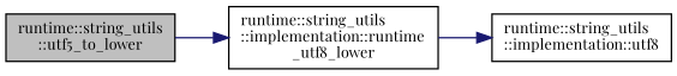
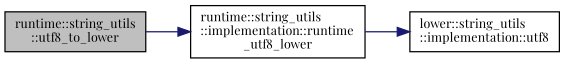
  digraph {
    fontname="Playfair Display"
    rankdir=LR
    node [color=black fillcolor=white fontname="Playfair Display" fontsize=10 shape=record style=filled]
    edge [color=midnightblue fontname="Playfair Display" fontsize=10 labelfontname=Helvetica labelfontsize=10 style=solid]
-   n1 [fillcolor=grey75 fontcolor=black height=0.2 label="runtime::string_utils\l::utf5_to_lower" width=0.4]
+   n1 [fillcolor=grey75 fontcolor=black height=0.2 label="runtime::string_utils\l::utf8_to_lower" width=0.4]
    n2 [height=0.2 label="runtime::string_utils\l::implementation::runtime\l_utf8_lower" width=0.4]
-   n3 [height=0.2 label="runtime::string_utils\l::implementation::utf8" width=0.4]
+   n3 [height=0.2 label="lower::string_utils\l::implementation::utf8" width=0.4]
    n1 -> n2
    n2 -> n3
  }
